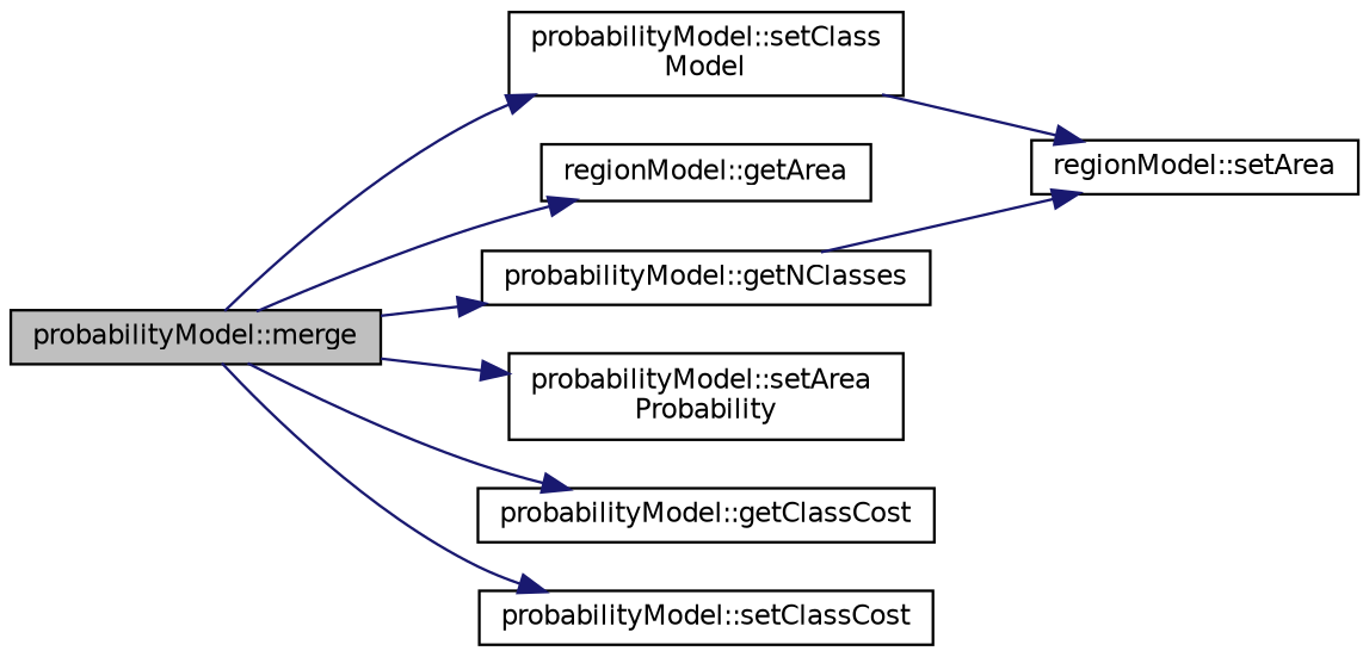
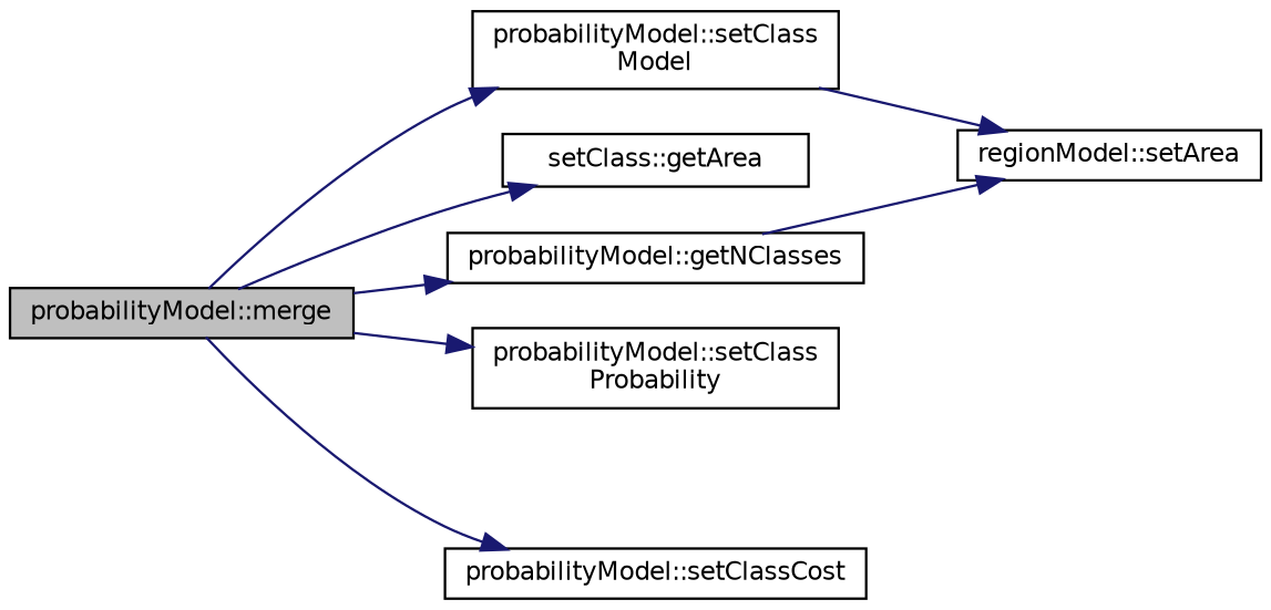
  digraph {
    rankdir=LR
    node [color=black fillcolor=white fontname=Helvetica fontsize=10 shape=record style=filled]
    edge [color=midnightblue fontname=Helvetica fontsize=10 labelfontname=Helvetica labelfontsize=10 style=solid]
    n1 [fillcolor=grey75 fontcolor=black height=0.2 label="probabilityModel::merge" width=0.4]
    n2 [height=0.2 label="probabilityModel::setClass\lModel" width=0.4]
-   n3 [height=0.2 label="regionModel::getArea" width=0.4]
+   n3 [height=0.2 label="setClass::getArea" width=0.4]
    n4 [height=0.2 label="probabilityModel::getNClasses" width=0.4]
-   n5 [height=0.2 label="probabilityModel::setArea\lProbability" width=0.4]
-   n6 [height=0.2 label="probabilityModel::getClassCost" width=0.4]
+   n5 [height=0.2 label="probabilityModel::setClass\lProbability" width=0.4]
    n7 [height=0.2 label="probabilityModel::setClassCost" width=0.4]
    n8 [height=0.2 label="regionModel::setArea" width=0.4]
    n1 -> n2
    n1 -> n3
    n1 -> n4
    n1 -> n5
-   n1 -> n6
    n1 -> n7
    n2 -> n8
    n4 -> n8
  }
